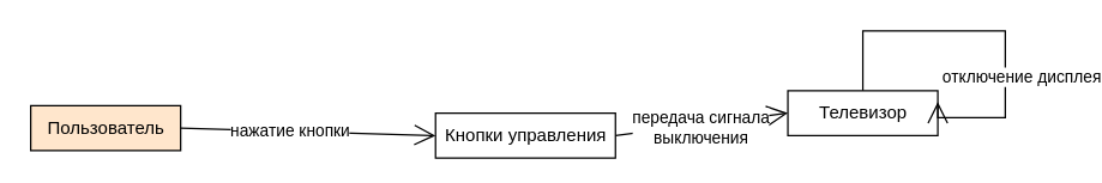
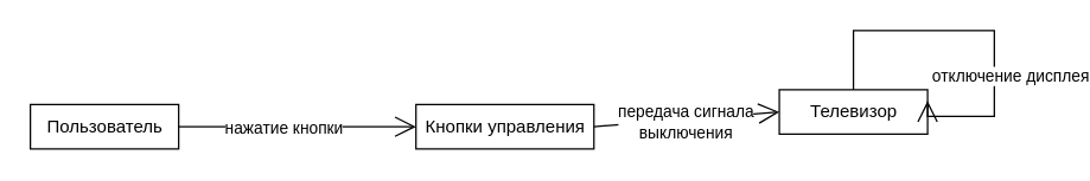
  <mxCell id="0" />
  <mxCell id="1" parent="0" />
- <mxCell id="2" value="Пользователь" style="html=1;fillColor=#ffe6cc;" vertex="1" parent="1"><mxGeometry x="20" y="70" width="100" height="30" as="geometry" /></mxCell>
- <mxCell id="3" value="Кнопки управления" style="html=1;" vertex="1" parent="1"><mxGeometry x="290" y="75" width="120" height="30" as="geometry" /></mxCell>
+ <mxCell id="2" value="Пользователь" style="html=1;" vertex="1" parent="1"><mxGeometry x="20" y="70" width="100" height="30" as="geometry" /></mxCell>
+ <mxCell id="3" value="Кнопки управления" style="html=1;" vertex="1" parent="1"><mxGeometry x="280" y="70" width="120" height="30" as="geometry" /></mxCell>
  <mxCell id="4" value="Телевизор" style="html=1;" vertex="1" parent="1"><mxGeometry x="525" y="60" width="100" height="30" as="geometry" /></mxCell>
  <mxCell id="5" value="" style="endArrow=open;endFill=1;endSize=12;html=1;rounded=0;exitX=1;exitY=0.5;exitDx=0;exitDy=0;entryX=0;entryY=0.5;entryDx=0;entryDy=0;" edge="1" parent="1" source="2" target="3"><mxGeometry width="160" relative="1" as="geometry"><mxPoint x="110" y="80" as="sourcePoint" /><mxPoint x="270" y="80" as="targetPoint" /></mxGeometry></mxCell>
  <mxCell id="6" value="нажатие кнопки" style="edgeLabel;html=1;align=center;verticalAlign=middle;resizable=0;points=[];" vertex="1" connectable="0" parent="5"><mxGeometry x="-0.267" y="-2" relative="1" as="geometry"><mxPoint x="11" y="-2" as="offset" /></mxGeometry></mxCell>
  <mxCell id="7" value="" style="endArrow=open;endFill=1;endSize=12;html=1;rounded=0;exitX=1;exitY=0.5;exitDx=0;exitDy=0;entryX=0;entryY=0.5;entryDx=0;entryDy=0;" edge="1" parent="1" source="3" target="4"><mxGeometry width="160" relative="1" as="geometry"><mxPoint x="380" y="80" as="sourcePoint" /><mxPoint x="540" y="80" as="targetPoint" /></mxGeometry></mxCell>
  <mxCell id="8" value="передача сигнала&lt;br&gt;выключения" style="edgeLabel;html=1;align=center;verticalAlign=middle;resizable=0;points=[];" vertex="1" connectable="0" parent="7"><mxGeometry x="-0.222" y="-2" relative="1" as="geometry"><mxPoint x="12" y="-2" as="offset" /></mxGeometry></mxCell>
  <mxCell id="9" value="" style="endArrow=open;endFill=1;endSize=12;html=1;rounded=0;exitX=0.5;exitY=0;exitDx=0;exitDy=0;edgeStyle=orthogonalEdgeStyle;entryX=1;entryY=0.25;entryDx=0;entryDy=0;" edge="1" parent="1" source="4" target="4"><mxGeometry width="160" relative="1" as="geometry"><mxPoint x="720" y="80" as="sourcePoint" /><mxPoint x="680" y="80" as="targetPoint" /><Array as="points"><mxPoint x="580" y="20" /><mxPoint x="670" y="20" /><mxPoint x="670" y="78" /><mxPoint x="640" y="78" /></Array></mxGeometry></mxCell>
  <mxCell id="10" value="отключение дисплея" style="edgeLabel;html=1;align=center;verticalAlign=middle;resizable=0;points=[];" vertex="1" connectable="0" parent="9"><mxGeometry x="-0.009" y="2" relative="1" as="geometry"><mxPoint x="22" y="32" as="offset" /></mxGeometry></mxCell>
